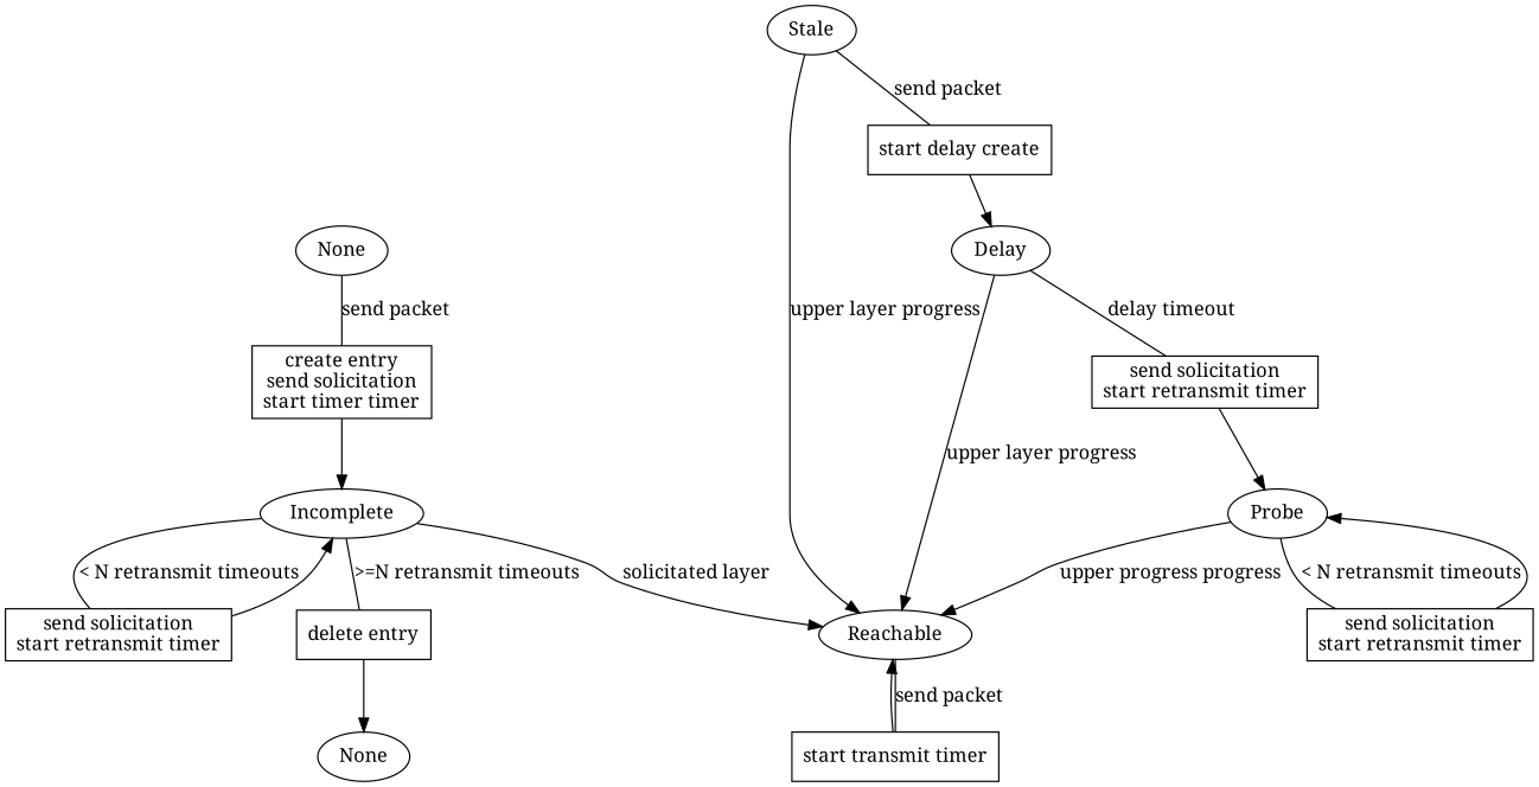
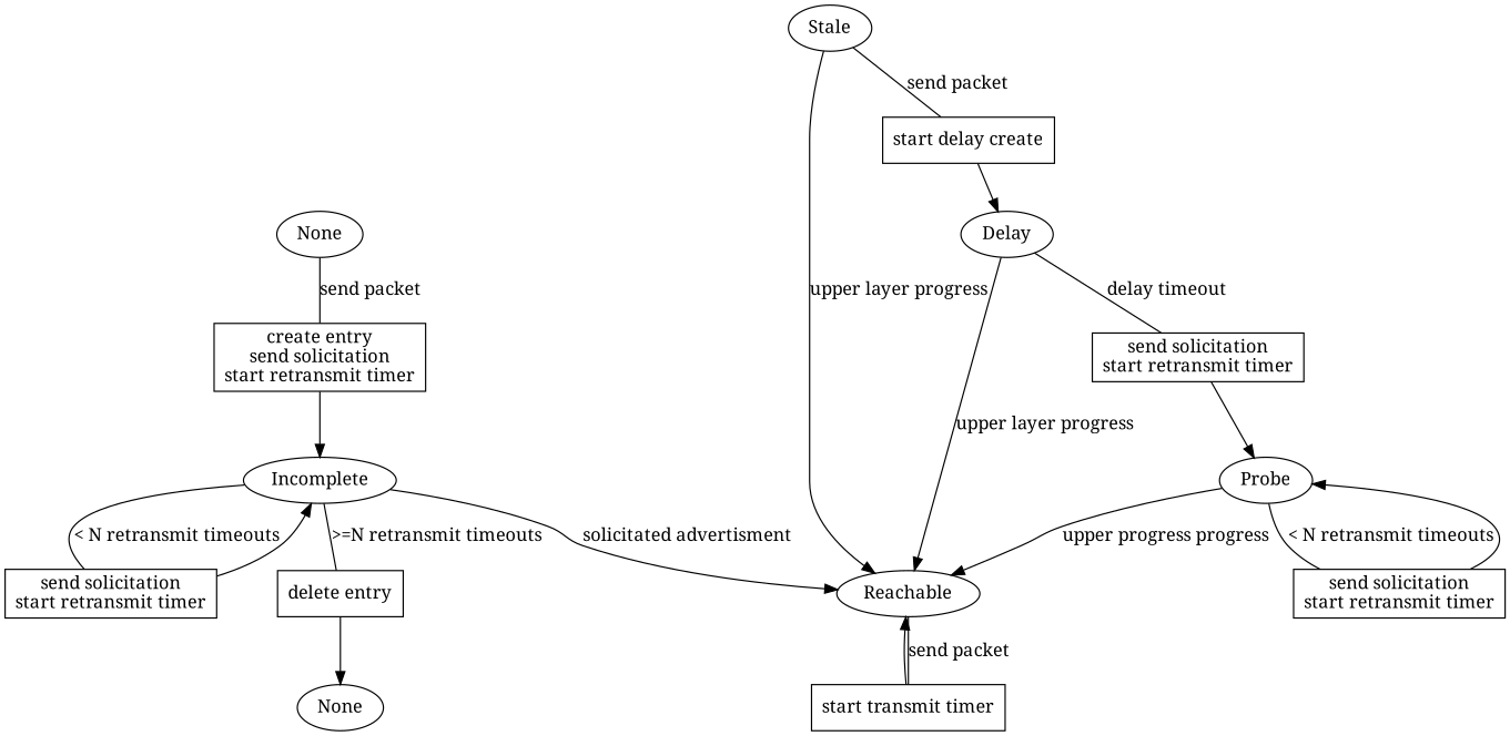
  digraph {
    fontname="Noto Serif"
    node [fontname="Noto Serif" shape=record]
    edge [fontname="Noto Serif"]
-   n1 [label="create entry\nsend solicitation\nstart timer timer"]
+   n1 [label="create entry\nsend solicitation\nstart retransmit timer"]
    None [shape=oval]
    Incomplete [shape=oval]
    Reachable [shape=oval]
    n5 [label="send solicitation\nstart retransmit timer"]
    n6 [label="delete entry"]
    n7 [label="start transmit timer"]
    n8 [label=None shape=oval]
    Stale [shape=oval]
    n10 [label="start delay create"]
    Delay [shape=oval]
    n12 [label="send solicitation\nstart retransmit timer"]
    Probe [shape=oval]
    n14 [label="send solicitation\nstart retransmit timer"]
    n1 -> Incomplete
    None -> n1 [arrowhead=none label="send packet"]
-   Incomplete -> Reachable [label="solicitated layer"]
+   Incomplete -> Reachable [label="solicitated advertisment"]
    Incomplete -> n5 [arrowhead=none label="< N retransmit timeouts"]
    Incomplete -> n6 [arrowhead=none label=">=N retransmit timeouts"]
    Reachable -> n7 [arrowhead=none label="send packet"]
    n5 -> Incomplete
    n6 -> n8
    n7 -> Reachable
    Stale -> Reachable [label="upper layer progress"]
    Stale -> n10 [arrowhead=none label="send packet"]
    n10 -> Delay
    Delay -> Reachable [label="upper layer progress"]
    Delay -> n12 [arrowhead=none label="delay timeout"]
    n12 -> Probe
    Probe -> Reachable [label="upper progress progress"]
    Probe -> n14 [arrowhead=none label="< N retransmit timeouts"]
    n14 -> Probe
  }
